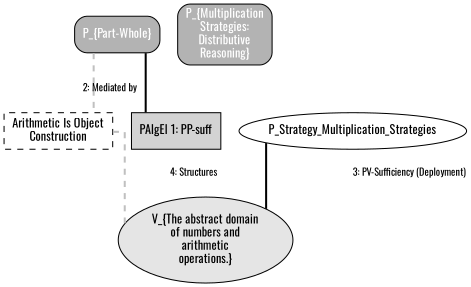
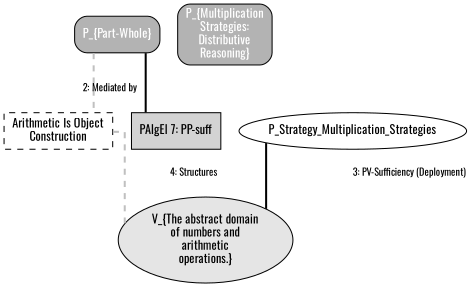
  digraph {
    fontname=Oswald
    rankdir=TB
    splines=ortho
    node [fontname=Oswald fontsize=12 shape=box style="filled,rounded"]
    edge [arrowhead=stealth color=gray fontname=Oswald fontsize=10 penwidth=2.0 style=dashed]
    n1 [fillcolor=gray70 fontcolor=white label="P_{Part-Whole}"]
    n2 [label="Arithmetic Is Object\nConstruction" style=dashed]
-   n3 [fillcolor=lightgray fontcolor=black label="PAlgEl 1: PP-suff" style=filled]
+   n3 [fillcolor=lightgray fontcolor=black label="PAlgEl 7: PP-suff" style=filled]
    n4 [fillcolor=gray90 label="V_{The abstract domain\nof numbers and\narithmetic\noperations.}" shape=ellipse style=filled]
    n5 [fillcolor=gray70 fontcolor=white label="P_{Multiplication\nStrategies:\nDistributive\nReasoning}"]
    P_Strategy_Multiplication_Strategies [shape="" style=""]
    n1 -> n2 [label="2: Mediated by"]
    n1 -> n3 [arrowhead=none color=black style=solid]
    n2 -> n4 [label="4: Structures"]
    P_Strategy_Multiplication_Strategies -> n4 [color=black label="3: PV-Sufficiency (Deployment)" style=solid tailport=_Distributive_Reasoning]
  }
